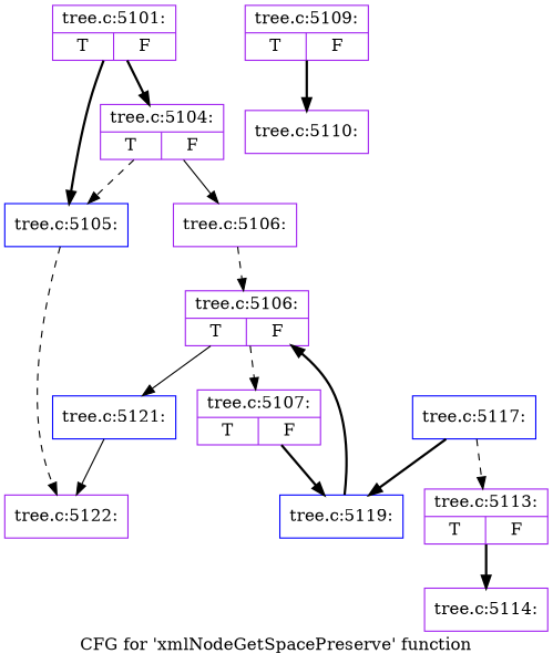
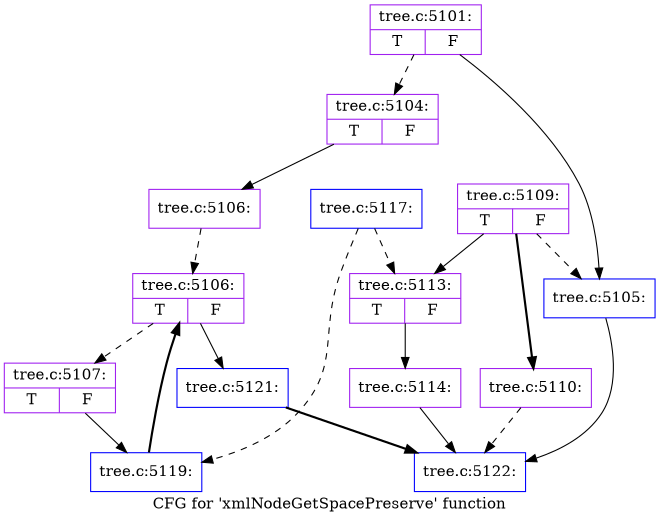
  digraph {
    label="CFG for 'xmlNodeGetSpacePreserve' function"
    node [color=purple shape=record]
    edge [style=solid]
    n1 [label="{tree.c:5101:|{<s0>T|<s1>F}}"]
    n2 [color=blue label="{tree.c:5105:}"]
    n3 [label="{tree.c:5104:|{<s0>T|<s1>F}}"]
-   n4 [label="{tree.c:5122:}"]
+   n4 [color=blue label="{tree.c:5122:}"]
    n5 [label="{tree.c:5106:}"]
    n6 [label="{tree.c:5106:|{<s0>T|<s1>F}}"]
    n7 [label="{tree.c:5107:|{<s0>T|<s1>F}}"]
    n8 [color=blue label="{tree.c:5121:}"]
    n9 [color=blue label="{tree.c:5119:}"]
    n10 [label="{tree.c:5109:|{<s0>T|<s1>F}}"]
    n11 [label="{tree.c:5110:}"]
    n12 [label="{tree.c:5113:|{<s0>T|<s1>F}}"]
    n13 [label="{tree.c:5114:}"]
    n14 [color=blue label="{tree.c:5117:}"]
-   n1 -> n2 [style=bold]
-   n1 -> n3 [style=bold]
-   n2 -> n4 [style=dashed]
-   n3 -> n2 [style=dashed]
+   n1 -> n2
+   n1 -> n3 [style=dashed]
+   n2 -> n4
+   n10 -> n2 [style=dashed]
    n3 -> n5
    n5 -> n6 [style=dashed]
    n6 -> n7 [style=dashed]
    n6 -> n8
-   n7 -> n9 [style=bold]
-   n8 -> n4
+   n7 -> n9
+   n8 -> n4 [style=bold]
    n9 -> n6 [style=bold]
    n10 -> n11 [style=bold]
-   n12 -> n13 [style=bold]
-   n14 -> n9 [style=bold]
+   n10 -> n12
+   n11 -> n4 [style=dashed]
+   n12 -> n13
+   n13 -> n4
+   n14 -> n9 [style=dashed]
    n14 -> n12 [style=dashed]
  }
